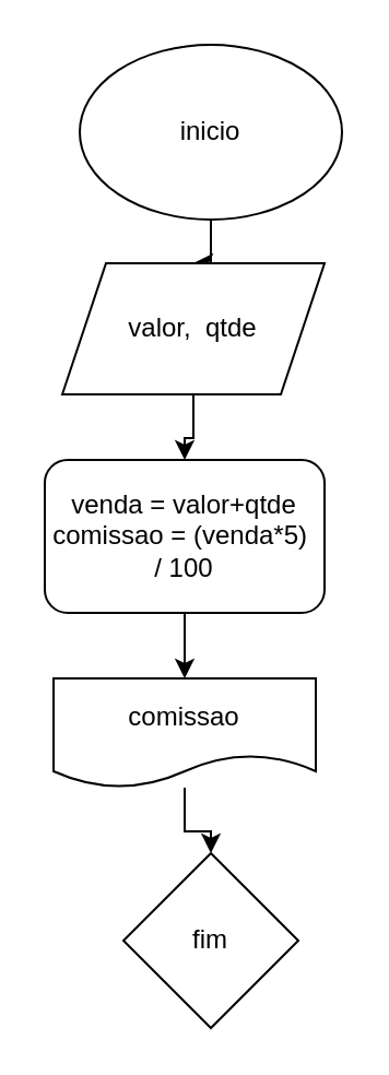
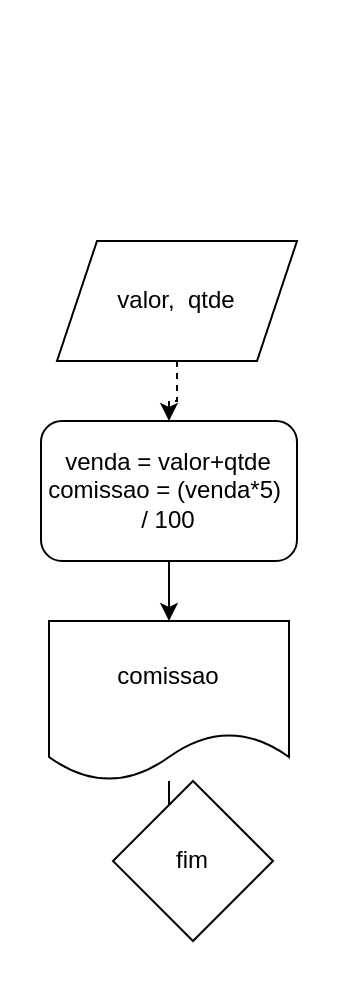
  <mxCell id="0" />
  <mxCell id="1" parent="0" />
- <mxCell id="2" value="" style="edgeStyle=orthogonalEdgeStyle;rounded=0;orthogonalLoop=1;jettySize=auto;html=1;" edge="1" parent="1" source="3" target="5"><mxGeometry relative="1" as="geometry" /></mxCell>
- <mxCell id="3" value="inicio" style="ellipse;whiteSpace=wrap;html=1;" vertex="1" parent="1"><mxGeometry x="36" y="20" width="120" height="80" as="geometry" /></mxCell>
- <mxCell id="4" value="" style="edgeStyle=orthogonalEdgeStyle;rounded=0;orthogonalLoop=1;jettySize=auto;html=1;" edge="1" parent="1" source="5" target="7"><mxGeometry relative="1" as="geometry" /></mxCell>
+ <mxCell id="4" value="" style="edgeStyle=orthogonalEdgeStyle;rounded=0;orthogonalLoop=1;jettySize=auto;html=1;dashed=1;" edge="1" parent="1" source="5" target="7"><mxGeometry relative="1" as="geometry" /></mxCell>
  <mxCell id="5" value="valor,&amp;nbsp; qtde" style="shape=parallelogram;perimeter=parallelogramPerimeter;whiteSpace=wrap;html=1;fixedSize=1;" vertex="1" parent="1"><mxGeometry x="28" y="120" width="120" height="60" as="geometry" /></mxCell>
  <mxCell id="6" value="" style="edgeStyle=orthogonalEdgeStyle;rounded=0;orthogonalLoop=1;jettySize=auto;html=1;" edge="1" parent="1" source="7" target="9"><mxGeometry relative="1" as="geometry" /></mxCell>
  <mxCell id="7" value="venda = valor+qtde&lt;div&gt;comissao = (venda*5)&amp;nbsp; / 100&lt;/div&gt;" style="whiteSpace=wrap;html=1;rounded=1;" vertex="1" parent="1"><mxGeometry x="20" y="210" width="128" height="70" as="geometry" /></mxCell>
  <mxCell id="8" value="" style="edgeStyle=orthogonalEdgeStyle;rounded=0;orthogonalLoop=1;jettySize=auto;html=1;" edge="1" parent="1" source="9" target="10"><mxGeometry relative="1" as="geometry" /></mxCell>
- <mxCell id="9" value="comissao" style="shape=document;whiteSpace=wrap;html=1;boundedLbl=1;" vertex="1" parent="1"><mxGeometry x="24" y="310" width="120" height="50" as="geometry" /></mxCell>
+ <mxCell id="9" value="comissao" style="shape=document;whiteSpace=wrap;html=1;boundedLbl=1;" vertex="1" parent="1"><mxGeometry x="24" y="310" width="120" height="80" as="geometry" /></mxCell>
  <mxCell id="10" value="fim" style="rhombus;whiteSpace=wrap;html=1;" vertex="1" parent="1"><mxGeometry x="56" y="390" width="80" height="80" as="geometry" /></mxCell>
